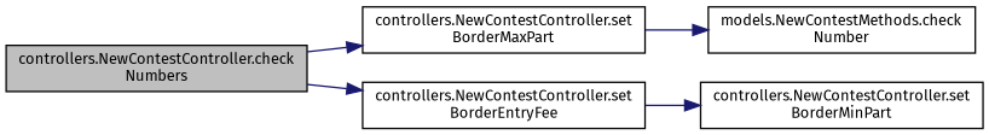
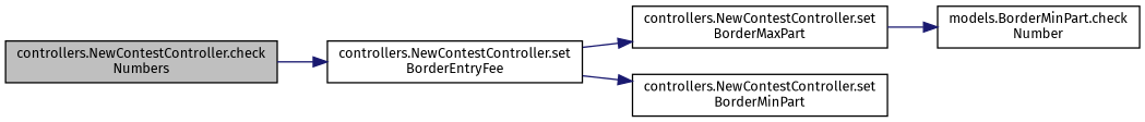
  digraph {
    fontname="Fira Sans"
    rankdir=LR
    node [color=black fontname="Fira Sans" fontsize=10 shape=record]
    edge [color=midnightblue fontname="Fira Sans" fontsize=10 labelfontname=FreeSans labelfontsize=10 style=solid]
    n1 [fillcolor=grey75 fontcolor=black height=0.2 label="controllers.NewContestController.check\lNumbers" style=filled width=0.4]
    n2 [height=0.2 label="controllers.NewContestController.set\lBorderMaxPart" width=0.4]
    n3 [height=0.2 label="controllers.NewContestController.set\lBorderEntryFee" width=0.4]
-   n4 [height=0.2 label="models.NewContestMethods.check\lNumber" width=0.4]
+   n4 [height=0.2 label="models.BorderMinPart.check\lNumber" width=0.4]
    n5 [height=0.2 label="controllers.NewContestController.set\lBorderMinPart" width=0.4]
-   n1 -> n2
+   n3 -> n2
    n1 -> n3
    n2 -> n4
    n3 -> n5
  }
